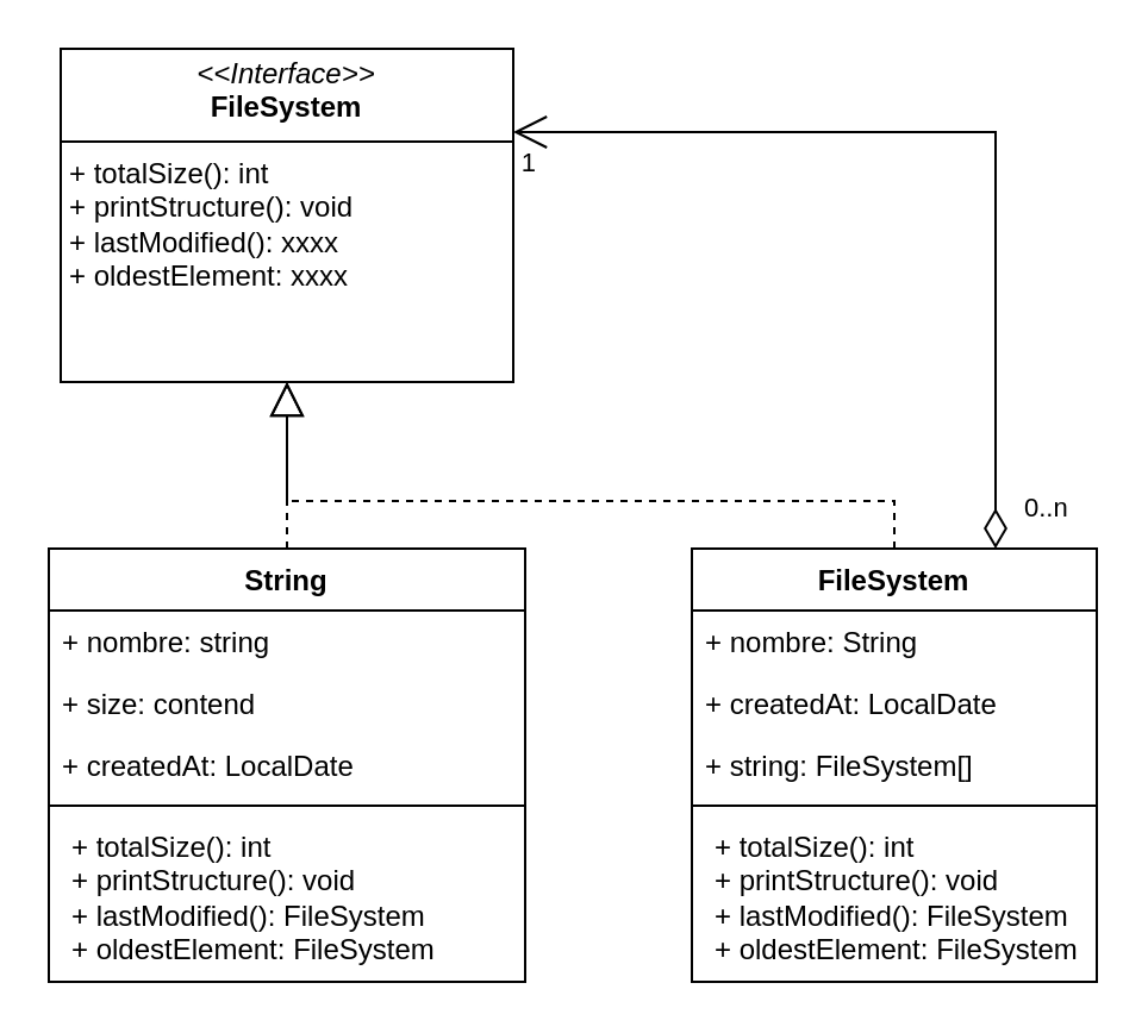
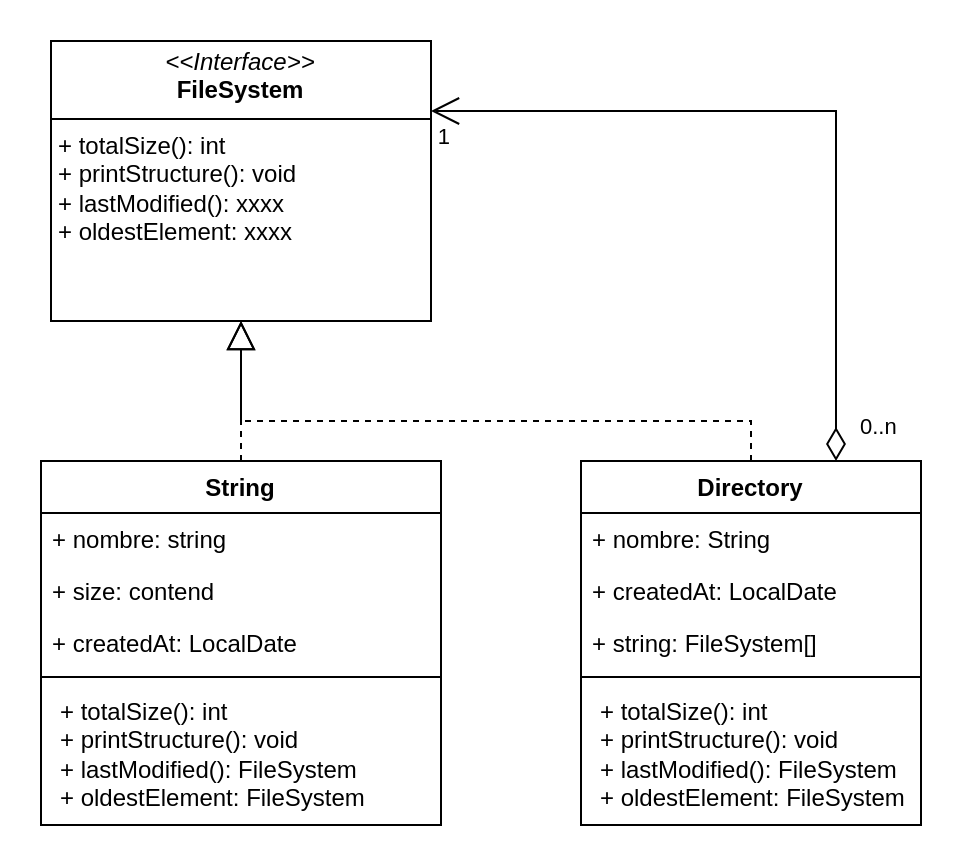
  <mxCell id="0" />
  <mxCell id="1" parent="0" />
  <mxCell id="2" value="&lt;p style=&quot;margin:0px;margin-top:4px;text-align:center;&quot;&gt;&lt;i&gt;&amp;lt;&amp;lt;Interface&amp;gt;&amp;gt;&lt;/i&gt;&lt;br&gt;&lt;b&gt;FileSystem&lt;/b&gt;&lt;/p&gt;&lt;hr size=&quot;1&quot; style=&quot;border-style:solid;&quot;&gt;&lt;p style=&quot;margin:0px;margin-left:4px;&quot;&gt;+ totalSize(): int&lt;br&gt;+ printStructure(): void&lt;/p&gt;&lt;p style=&quot;margin:0px;margin-left:4px;&quot;&gt;+ lastModified(): xxxx&lt;/p&gt;&lt;p style=&quot;margin:0px;margin-left:4px;&quot;&gt;+ oldestElement: xxxx&lt;/p&gt;" style="verticalAlign=top;align=left;overflow=fill;html=1;whiteSpace=wrap;" vertex="1" parent="1"><mxGeometry x="25" y="20" width="190" height="140" as="geometry" /></mxCell>
  <mxCell id="3" value="String" style="swimlane;fontStyle=1;align=center;verticalAlign=top;childLayout=stackLayout;horizontal=1;startSize=26;horizontalStack=0;resizeParent=1;resizeParentMax=0;resizeLast=0;collapsible=1;marginBottom=0;whiteSpace=wrap;html=1;" vertex="1" parent="1"><mxGeometry x="20" y="230" width="200" height="182" as="geometry" /></mxCell>
  <mxCell id="4" value="+ nombre: string" style="text;strokeColor=none;fillColor=none;align=left;verticalAlign=top;spacingLeft=4;spacingRight=4;overflow=hidden;rotatable=0;points=[[0,0.5],[1,0.5]];portConstraint=eastwest;whiteSpace=wrap;html=1;" vertex="1" parent="3"><mxGeometry y="26" width="200" height="26" as="geometry" /></mxCell>
  <mxCell id="5" value="+ size: contend" style="text;strokeColor=none;fillColor=none;align=left;verticalAlign=top;spacingLeft=4;spacingRight=4;overflow=hidden;rotatable=0;points=[[0,0.5],[1,0.5]];portConstraint=eastwest;whiteSpace=wrap;html=1;" vertex="1" parent="3"><mxGeometry y="52" width="200" height="26" as="geometry" /></mxCell>
  <mxCell id="6" value="+ createdAt: LocalDate" style="text;strokeColor=none;fillColor=none;align=left;verticalAlign=top;spacingLeft=4;spacingRight=4;overflow=hidden;rotatable=0;points=[[0,0.5],[1,0.5]];portConstraint=eastwest;whiteSpace=wrap;html=1;" vertex="1" parent="3"><mxGeometry y="78" width="200" height="26" as="geometry" /></mxCell>
  <mxCell id="7" value="" style="line;strokeWidth=1;fillColor=none;align=left;verticalAlign=middle;spacingTop=-1;spacingLeft=3;spacingRight=3;rotatable=0;labelPosition=right;points=[];portConstraint=eastwest;strokeColor=inherit;" vertex="1" parent="3"><mxGeometry y="104" width="200" height="8" as="geometry" /></mxCell>
  <mxCell id="8" value="&lt;p style=&quot;margin: 0px 0px 0px 4px;&quot;&gt;+ totalSize(): int&lt;br&gt;+ printStructure(): void&lt;/p&gt;&lt;p style=&quot;margin: 0px 0px 0px 4px;&quot;&gt;+ lastModified():&amp;nbsp;&lt;span style=&quot;background-color: transparent; color: light-dark(rgb(0, 0, 0), rgb(255, 255, 255));&quot;&gt;FileSystem&lt;/span&gt;&lt;/p&gt;&lt;p style=&quot;margin: 0px 0px 0px 4px;&quot;&gt;&lt;span style=&quot;background-color: transparent; color: light-dark(rgb(0, 0, 0), rgb(255, 255, 255));&quot;&gt;+ oldestElement:&amp;nbsp;&lt;/span&gt;&lt;span style=&quot;background-color: transparent; color: light-dark(rgb(0, 0, 0), rgb(255, 255, 255));&quot;&gt;FileSystem&lt;/span&gt;&lt;/p&gt;" style="text;strokeColor=none;fillColor=none;align=left;verticalAlign=top;spacingLeft=4;spacingRight=4;overflow=hidden;rotatable=0;points=[[0,0.5],[1,0.5]];portConstraint=eastwest;whiteSpace=wrap;html=1;" vertex="1" parent="3"><mxGeometry y="112" width="200" height="70" as="geometry" /></mxCell>
- <mxCell id="9" value="FileSystem" style="swimlane;fontStyle=1;align=center;verticalAlign=top;childLayout=stackLayout;horizontal=1;startSize=26;horizontalStack=0;resizeParent=1;resizeParentMax=0;resizeLast=0;collapsible=1;marginBottom=0;whiteSpace=wrap;html=1;" vertex="1" parent="1"><mxGeometry x="290" y="230" width="170" height="182" as="geometry" /></mxCell>
+ <mxCell id="9" value="Directory" style="swimlane;fontStyle=1;align=center;verticalAlign=top;childLayout=stackLayout;horizontal=1;startSize=26;horizontalStack=0;resizeParent=1;resizeParentMax=0;resizeLast=0;collapsible=1;marginBottom=0;whiteSpace=wrap;html=1;" vertex="1" parent="1"><mxGeometry x="290" y="230" width="170" height="182" as="geometry" /></mxCell>
  <mxCell id="10" value="+ nombre: String" style="text;strokeColor=none;fillColor=none;align=left;verticalAlign=top;spacingLeft=4;spacingRight=4;overflow=hidden;rotatable=0;points=[[0,0.5],[1,0.5]];portConstraint=eastwest;whiteSpace=wrap;html=1;" vertex="1" parent="9"><mxGeometry y="26" width="170" height="26" as="geometry" /></mxCell>
  <mxCell id="11" value="+ createdAt: LocalDate" style="text;strokeColor=none;fillColor=none;align=left;verticalAlign=top;spacingLeft=4;spacingRight=4;overflow=hidden;rotatable=0;points=[[0,0.5],[1,0.5]];portConstraint=eastwest;whiteSpace=wrap;html=1;" vertex="1" parent="9"><mxGeometry y="52" width="170" height="26" as="geometry" /></mxCell>
  <mxCell id="12" value="+ string: FileSystem[]" style="text;strokeColor=none;fillColor=none;align=left;verticalAlign=top;spacingLeft=4;spacingRight=4;overflow=hidden;rotatable=0;points=[[0,0.5],[1,0.5]];portConstraint=eastwest;whiteSpace=wrap;html=1;" vertex="1" parent="9"><mxGeometry y="78" width="170" height="26" as="geometry" /></mxCell>
  <mxCell id="13" value="" style="line;strokeWidth=1;fillColor=none;align=left;verticalAlign=middle;spacingTop=-1;spacingLeft=3;spacingRight=3;rotatable=0;labelPosition=right;points=[];portConstraint=eastwest;strokeColor=inherit;" vertex="1" parent="9"><mxGeometry y="104" width="170" height="8" as="geometry" /></mxCell>
  <mxCell id="14" value="&lt;p style=&quot;margin: 0px 0px 0px 4px;&quot;&gt;+ totalSize(): int&lt;br&gt;+ printStructure(): void&lt;/p&gt;&lt;p style=&quot;margin: 0px 0px 0px 4px;&quot;&gt;+ lastModified(): FileSystem&lt;/p&gt;&lt;p style=&quot;margin: 0px 0px 0px 4px;&quot;&gt;+ oldestElement:&amp;nbsp;&lt;span style=&quot;background-color: transparent; color: light-dark(rgb(0, 0, 0), rgb(255, 255, 255));&quot;&gt;FileSystem&lt;/span&gt;&lt;/p&gt;" style="text;strokeColor=none;fillColor=none;align=left;verticalAlign=top;spacingLeft=4;spacingRight=4;overflow=hidden;rotatable=0;points=[[0,0.5],[1,0.5]];portConstraint=eastwest;whiteSpace=wrap;html=1;" vertex="1" parent="9"><mxGeometry y="112" width="170" height="70" as="geometry" /></mxCell>
  <mxCell id="15" value="" style="endArrow=block;dashed=1;endFill=0;endSize=12;html=1;rounded=0;exitX=0.5;exitY=0;exitDx=0;exitDy=0;entryX=0.5;entryY=1;entryDx=0;entryDy=0;" edge="1" parent="1" source="3" target="2"><mxGeometry width="160" relative="1" as="geometry"><mxPoint x="155" y="180" as="sourcePoint" /><mxPoint x="315" y="180" as="targetPoint" /></mxGeometry></mxCell>
  <mxCell id="16" value="" style="endArrow=block;dashed=1;endFill=0;endSize=12;html=1;rounded=0;exitX=0.5;exitY=0;exitDx=0;exitDy=0;entryX=0.5;entryY=1;entryDx=0;entryDy=0;" edge="1" parent="1" source="9" target="2"><mxGeometry width="160" relative="1" as="geometry"><mxPoint x="155" y="180" as="sourcePoint" /><mxPoint x="315" y="180" as="targetPoint" /><Array as="points"><mxPoint x="375" y="210" /><mxPoint x="120" y="210" /></Array></mxGeometry></mxCell>
  <mxCell id="17" value="" style="endArrow=open;html=1;endSize=12;startArrow=diamondThin;startSize=14;startFill=0;edgeStyle=orthogonalEdgeStyle;rounded=0;exitX=0.75;exitY=0;exitDx=0;exitDy=0;entryX=1;entryY=0.25;entryDx=0;entryDy=0;" edge="1" parent="1" source="9" target="2"><mxGeometry relative="1" as="geometry"><mxPoint x="155" y="220" as="sourcePoint" /><mxPoint x="315" y="220" as="targetPoint" /></mxGeometry></mxCell>
  <mxCell id="18" value="0..n" style="edgeLabel;resizable=0;html=1;align=left;verticalAlign=top;" connectable="0" vertex="1" parent="17"><mxGeometry x="-1" relative="1" as="geometry"><mxPoint x="10" y="-30" as="offset" /></mxGeometry></mxCell>
  <mxCell id="19" value="1" style="edgeLabel;resizable=0;html=1;align=right;verticalAlign=top;" connectable="0" vertex="1" parent="17"><mxGeometry x="1" relative="1" as="geometry"><mxPoint x="10" as="offset" /></mxGeometry></mxCell>
